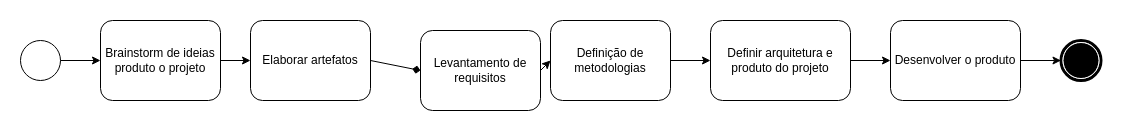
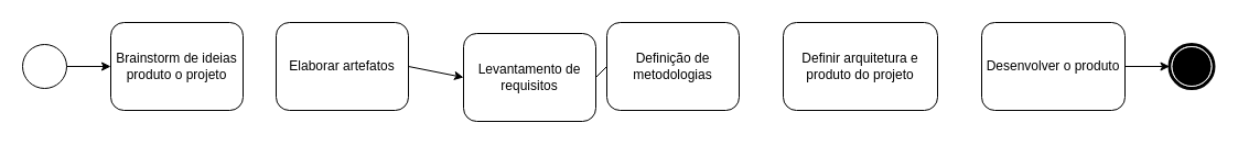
  <mxCell id="0" />
  <mxCell id="1" parent="0" />
  <mxCell id="2" value="" style="shape=mxgraph.bpmn.shape;html=1;verticalLabelPosition=bottom;labelBackgroundColor=#ffffff;verticalAlign=top;align=center;perimeter=ellipsePerimeter;outlineConnect=0;outline=standard;symbol=general;" vertex="1" parent="1"><mxGeometry x="20" y="40" width="40" height="40" as="geometry" /></mxCell>
  <mxCell id="3" value="" style="shape=mxgraph.bpmn.shape;html=1;verticalLabelPosition=bottom;labelBackgroundColor=#ffffff;verticalAlign=top;align=center;perimeter=ellipsePerimeter;outlineConnect=0;outline=end;symbol=terminate;" vertex="1" parent="1"><mxGeometry x="1060.5" y="40" width="40" height="40" as="geometry" /></mxCell>
  <mxCell id="4" value="Brainstorm de ideias produto o projeto" style="shape=ext;rounded=1;html=1;whiteSpace=wrap;" vertex="1" parent="1"><mxGeometry x="100" y="20" width="120" height="80" as="geometry" /></mxCell>
  <mxCell id="5" value="Elaborar artefatos" style="shape=ext;rounded=1;html=1;whiteSpace=wrap;" vertex="1" parent="1"><mxGeometry x="250" y="20" width="120" height="80" as="geometry" /></mxCell>
  <mxCell id="6" value="Levantamento de requisitos" style="shape=ext;rounded=1;html=1;whiteSpace=wrap;" vertex="1" parent="1"><mxGeometry x="420" y="30" width="120" height="80" as="geometry" /></mxCell>
  <mxCell id="7" value="Definição de metodologias" style="shape=ext;rounded=1;html=1;whiteSpace=wrap;" vertex="1" parent="1"><mxGeometry x="550" y="20" width="120" height="80" as="geometry" /></mxCell>
  <mxCell id="8" value="Definir arquitetura e produto do projeto" style="shape=ext;rounded=1;html=1;whiteSpace=wrap;" vertex="1" parent="1"><mxGeometry x="710" y="20" width="140" height="80" as="geometry" /></mxCell>
  <mxCell id="9" value="Desenvolver o produto" style="shape=ext;rounded=1;html=1;whiteSpace=wrap;" vertex="1" parent="1"><mxGeometry x="890" y="20" width="130" height="80" as="geometry" /></mxCell>
  <mxCell id="10" value="" style="endArrow=classic;html=1;exitX=1;exitY=0.5;exitDx=0;exitDy=0;entryX=0;entryY=0.5;entryDx=0;entryDy=0;" edge="1" parent="1" source="2" target="4"><mxGeometry width="50" height="50" relative="1" as="geometry"><mxPoint x="120" y="180" as="sourcePoint" /><mxPoint x="170" y="130" as="targetPoint" /></mxGeometry></mxCell>
- <mxCell id="11" value="" style="endArrow=classic;html=1;entryX=0;entryY=0.5;entryDx=0;entryDy=0;exitX=1;exitY=0.5;exitDx=0;exitDy=0;" edge="1" parent="1" source="4" target="5"><mxGeometry width="50" height="50" relative="1" as="geometry"><mxPoint x="240" y="190" as="sourcePoint" /><mxPoint x="290" y="140" as="targetPoint" /></mxGeometry></mxCell>
- <mxCell id="12" value="" style="endArrow=diamond;html=1;exitX=1;exitY=0.5;exitDx=0;exitDy=0;entryX=0;entryY=0.5;entryDx=0;entryDy=0;" edge="1" parent="1" source="5" target="6"><mxGeometry width="50" height="50" relative="1" as="geometry"><mxPoint x="390" y="200" as="sourcePoint" /><mxPoint x="440" y="150" as="targetPoint" /></mxGeometry></mxCell>
- <mxCell id="13" value="" style="endArrow=classic;html=1;exitX=1;exitY=0.5;exitDx=0;exitDy=0;entryX=0;entryY=0.5;entryDx=0;entryDy=0;" edge="1" parent="1" source="6" target="7"><mxGeometry width="50" height="50" relative="1" as="geometry"><mxPoint x="550" y="210" as="sourcePoint" /><mxPoint x="600" y="160" as="targetPoint" /></mxGeometry></mxCell>
- <mxCell id="14" value="" style="endArrow=classic;html=1;exitX=1;exitY=0.5;exitDx=0;exitDy=0;entryX=0;entryY=0.5;entryDx=0;entryDy=0;" edge="1" parent="1" source="8" target="9"><mxGeometry width="50" height="50" relative="1" as="geometry"><mxPoint x="890" y="220" as="sourcePoint" /><mxPoint x="940" y="170" as="targetPoint" /></mxGeometry></mxCell>
- <mxCell id="15" value="" style="endArrow=classic;html=1;exitX=1;exitY=0.5;exitDx=0;exitDy=0;entryX=0;entryY=0.5;entryDx=0;entryDy=0;" edge="1" parent="1" source="7" target="8"><mxGeometry width="50" height="50" relative="1" as="geometry"><mxPoint x="690" y="190" as="sourcePoint" /><mxPoint x="740" y="140" as="targetPoint" /></mxGeometry></mxCell>
+ <mxCell id="12" value="" style="endArrow=classic;html=1;exitX=1;exitY=0.5;exitDx=0;exitDy=0;entryX=0;entryY=0.5;entryDx=0;entryDy=0;" edge="1" parent="1" source="5" target="6"><mxGeometry width="50" height="50" relative="1" as="geometry"><mxPoint x="390" y="200" as="sourcePoint" /><mxPoint x="440" y="150" as="targetPoint" /></mxGeometry></mxCell>
+ <mxCell id="13" value="" style="endArrow=none;html=1;exitX=1;exitY=0.5;exitDx=0;exitDy=0;entryX=0;entryY=0.5;entryDx=0;entryDy=0;" edge="1" parent="1" source="6" target="7"><mxGeometry width="50" height="50" relative="1" as="geometry"><mxPoint x="550" y="210" as="sourcePoint" /><mxPoint x="600" y="160" as="targetPoint" /></mxGeometry></mxCell>
  <mxCell id="16" value="" style="endArrow=classic;html=1;exitX=1;exitY=0.5;exitDx=0;exitDy=0;" edge="1" parent="1" source="9" target="3"><mxGeometry width="50" height="50" relative="1" as="geometry"><mxPoint x="1110" y="180" as="sourcePoint" /><mxPoint x="1160" y="130" as="targetPoint" /></mxGeometry></mxCell>
